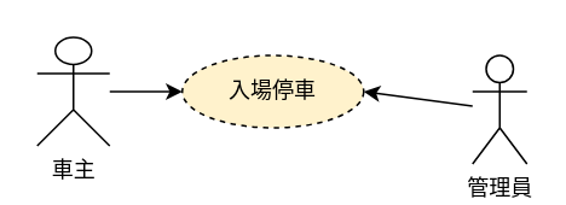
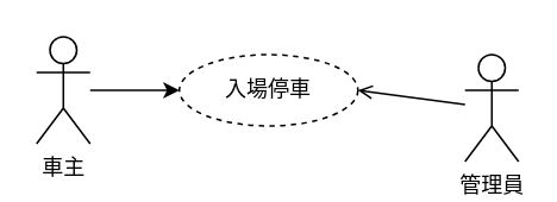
  <mxCell id="0" />
  <mxCell id="1" parent="0" />
- <mxCell id="2" value="車主" style="shape=umlActor;verticalLabelPosition=bottom;verticalAlign=top;html=1;outlineConnect=0;" parent="1" vertex="1"><mxGeometry x="20" y="20" width="40" height="60" as="geometry" /></mxCell>
+ <mxCell id="2" value="車主" style="shape=umlActor;verticalLabelPosition=bottom;verticalAlign=top;html=1;outlineConnect=0;" parent="1" vertex="1"><mxGeometry x="20" y="20" width="30" height="60" as="geometry" /></mxCell>
  <mxCell id="3" value="管理員" style="shape=umlActor;verticalLabelPosition=bottom;verticalAlign=top;html=1;outlineConnect=0;" parent="1" vertex="1"><mxGeometry x="260" y="30" width="30" height="60" as="geometry" /></mxCell>
- <mxCell id="4" value="入場停車" style="ellipse;whiteSpace=wrap;html=1;align=center;dashed=1;fillColor=#fff2cc;" parent="1" vertex="1"><mxGeometry x="100" y="30" width="100" height="40" as="geometry" /></mxCell>
+ <mxCell id="4" value="入場停車" style="ellipse;whiteSpace=wrap;html=1;align=center;dashed=1;" parent="1" vertex="1"><mxGeometry x="100" y="30" width="100" height="40" as="geometry" /></mxCell>
  <mxCell id="5" value="" style="endArrow=classic;html=1;rounded=0;" parent="1" source="2" target="4" edge="1"><mxGeometry width="50" height="50" relative="1" as="geometry"><mxPoint x="170" y="60" as="sourcePoint" /><mxPoint x="220" y="10" as="targetPoint" /></mxGeometry></mxCell>
  <mxCell id="6" value="" style="endArrow=classic;html=1;rounded=0;" parent="1" source="4" edge="1"><mxGeometry width="50" height="50" relative="1" as="geometry"><mxPoint x="200" y="100" as="sourcePoint" /><mxPoint x="200" y="50" as="targetPoint" /></mxGeometry></mxCell>
- <mxCell id="7" value="" style="endArrow=classic;html=1;rounded=0;entryX=1;entryY=0.5;entryDx=0;entryDy=0;" parent="1" source="3" target="4" edge="1"><mxGeometry width="50" height="50" relative="1" as="geometry"><mxPoint x="170" y="60" as="sourcePoint" /><mxPoint x="220" y="10" as="targetPoint" /></mxGeometry></mxCell>
+ <mxCell id="7" value="" style="endArrow=open;html=1;rounded=0;entryX=1;entryY=0.5;entryDx=0;entryDy=0;" parent="1" source="3" target="4" edge="1"><mxGeometry width="50" height="50" relative="1" as="geometry"><mxPoint x="170" y="60" as="sourcePoint" /><mxPoint x="220" y="10" as="targetPoint" /></mxGeometry></mxCell>
